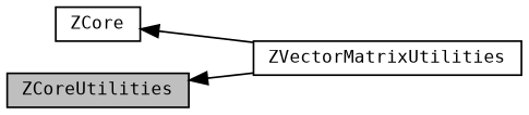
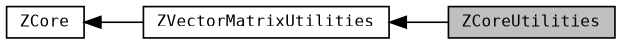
  digraph {
    fontname="DejaVu Sans Mono"
    rankdir=LR
    node [color=black fillcolor=white fontname="DejaVu Sans Mono" fontsize=10 shape=box style=filled]
    edge [dir=back fontname="DejaVu Sans Mono" fontsize=10 labelfontname=Helvetica labelfontsize=10 shape=plaintext style=solid]
    n1 [height=0.2 label=ZCore width=0.4]
    n2 [height=0.2 label=ZVectorMatrixUtilities width=0.4]
    n3 [fillcolor=grey75 fontcolor=black height=0.2 label=ZCoreUtilities width=0.4]
    n1 -> n2
-   n3 -> n2
+   n2 -> n3
  }
